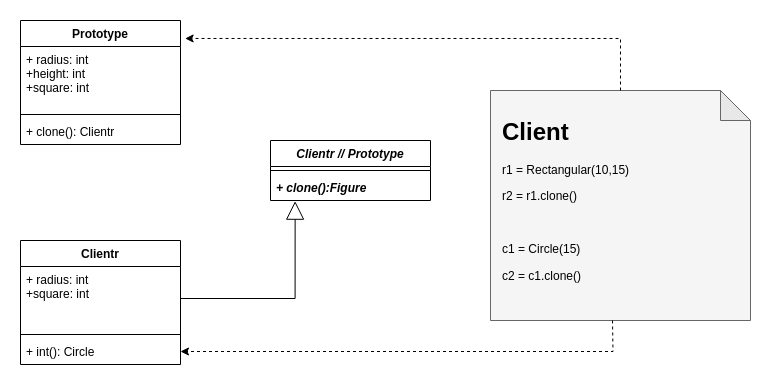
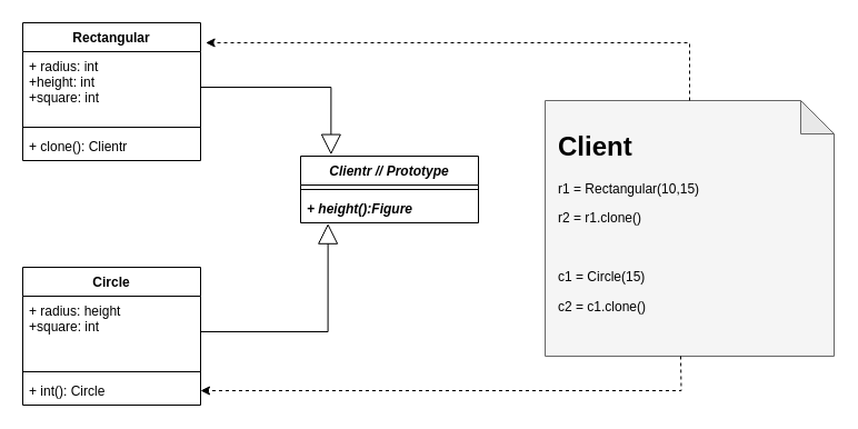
  <mxCell id="0" />
  <mxCell id="1" parent="0" />
  <mxCell id="2" value="Clientr // Prototype" style="swimlane;fontStyle=3;align=center;verticalAlign=top;childLayout=stackLayout;horizontal=1;startSize=26;horizontalStack=0;resizeParent=1;resizeParentMax=0;resizeLast=0;collapsible=1;marginBottom=0;" parent="1" vertex="1"><mxGeometry x="270" y="140" width="160" height="60" as="geometry" /></mxCell>
  <mxCell id="3" value="" style="line;strokeWidth=1;fillColor=none;align=left;verticalAlign=middle;spacingTop=-1;spacingLeft=3;spacingRight=3;rotatable=0;labelPosition=right;points=[];portConstraint=eastwest;strokeColor=inherit;" parent="2" vertex="1"><mxGeometry y="26" width="160" height="8" as="geometry" /></mxCell>
- <mxCell id="4" value="+ clone():Figure" style="text;strokeColor=none;fillColor=none;align=left;verticalAlign=top;spacingLeft=4;spacingRight=4;overflow=hidden;rotatable=0;points=[[0,0.5],[1,0.5]];portConstraint=eastwest;fontStyle=3" parent="2" vertex="1"><mxGeometry y="34" width="160" height="26" as="geometry" /></mxCell>
- <mxCell id="5" value="Prototype" style="swimlane;fontStyle=1;align=center;verticalAlign=top;childLayout=stackLayout;horizontal=1;startSize=26;horizontalStack=0;resizeParent=1;resizeParentMax=0;resizeLast=0;collapsible=1;marginBottom=0;" parent="1" vertex="1"><mxGeometry x="20" y="20" width="160" height="124" as="geometry" /></mxCell>
+ <mxCell id="4" value="+ height():Figure" style="text;strokeColor=none;fillColor=none;align=left;verticalAlign=top;spacingLeft=4;spacingRight=4;overflow=hidden;rotatable=0;points=[[0,0.5],[1,0.5]];portConstraint=eastwest;fontStyle=3" parent="2" vertex="1"><mxGeometry y="34" width="160" height="26" as="geometry" /></mxCell>
+ <mxCell id="5" value="Rectangular" style="swimlane;fontStyle=1;align=center;verticalAlign=top;childLayout=stackLayout;horizontal=1;startSize=26;horizontalStack=0;resizeParent=1;resizeParentMax=0;resizeLast=0;collapsible=1;marginBottom=0;" parent="1" vertex="1"><mxGeometry x="20" y="20" width="160" height="124" as="geometry" /></mxCell>
  <mxCell id="6" value="+ radius: int&#10;+height: int&#10;+square: int" style="text;strokeColor=none;fillColor=none;align=left;verticalAlign=top;spacingLeft=4;spacingRight=4;overflow=hidden;rotatable=0;points=[[0,0.5],[1,0.5]];portConstraint=eastwest;" parent="5" vertex="1"><mxGeometry y="26" width="160" height="64" as="geometry" /></mxCell>
  <mxCell id="7" value="" style="line;strokeWidth=1;fillColor=none;align=left;verticalAlign=middle;spacingTop=-1;spacingLeft=3;spacingRight=3;rotatable=0;labelPosition=right;points=[];portConstraint=eastwest;strokeColor=inherit;" parent="5" vertex="1"><mxGeometry y="90" width="160" height="8" as="geometry" /></mxCell>
  <mxCell id="8" value="+ clone(): Clientr" style="text;strokeColor=none;fillColor=none;align=left;verticalAlign=top;spacingLeft=4;spacingRight=4;overflow=hidden;rotatable=0;points=[[0,0.5],[1,0.5]];portConstraint=eastwest;" parent="5" vertex="1"><mxGeometry y="98" width="160" height="26" as="geometry" /></mxCell>
+ <mxCell id="9" style="edgeStyle=orthogonalEdgeStyle;rounded=0;orthogonalLoop=1;jettySize=auto;html=1;entryX=0.171;entryY=-0.022;entryDx=0;entryDy=0;entryPerimeter=0;endArrow=block;endFill=0;endSize=16;" parent="1" source="6" target="2" edge="1"><mxGeometry relative="1" as="geometry" /></mxCell>
  <mxCell id="10" style="edgeStyle=orthogonalEdgeStyle;rounded=0;orthogonalLoop=1;jettySize=auto;html=1;endArrow=block;endFill=0;entryX=0.154;entryY=1.026;entryDx=0;entryDy=0;entryPerimeter=0;exitX=1;exitY=0.5;exitDx=0;exitDy=0;endSize=16;" parent="1" source="12" target="4" edge="1"><mxGeometry relative="1" as="geometry"><mxPoint x="310" y="210" as="targetPoint" /></mxGeometry></mxCell>
- <mxCell id="11" value="Clientr" style="swimlane;fontStyle=1;align=center;verticalAlign=top;childLayout=stackLayout;horizontal=1;startSize=26;horizontalStack=0;resizeParent=1;resizeParentMax=0;resizeLast=0;collapsible=1;marginBottom=0;" parent="1" vertex="1"><mxGeometry x="20" y="240" width="160" height="124" as="geometry" /></mxCell>
- <mxCell id="12" value="+ radius: int&#10;+square: int" style="text;strokeColor=none;fillColor=none;align=left;verticalAlign=top;spacingLeft=4;spacingRight=4;overflow=hidden;rotatable=0;points=[[0,0.5],[1,0.5]];portConstraint=eastwest;" parent="11" vertex="1"><mxGeometry y="26" width="160" height="64" as="geometry" /></mxCell>
+ <mxCell id="11" value="Circle" style="swimlane;fontStyle=1;align=center;verticalAlign=top;childLayout=stackLayout;horizontal=1;startSize=26;horizontalStack=0;resizeParent=1;resizeParentMax=0;resizeLast=0;collapsible=1;marginBottom=0;" parent="1" vertex="1"><mxGeometry x="20" y="240" width="160" height="124" as="geometry" /></mxCell>
+ <mxCell id="12" value="+ radius: height&#10;+square: int" style="text;strokeColor=none;fillColor=none;align=left;verticalAlign=top;spacingLeft=4;spacingRight=4;overflow=hidden;rotatable=0;points=[[0,0.5],[1,0.5]];portConstraint=eastwest;" parent="11" vertex="1"><mxGeometry y="26" width="160" height="64" as="geometry" /></mxCell>
  <mxCell id="13" value="" style="line;strokeWidth=1;fillColor=none;align=left;verticalAlign=middle;spacingTop=-1;spacingLeft=3;spacingRight=3;rotatable=0;labelPosition=right;points=[];portConstraint=eastwest;strokeColor=inherit;" parent="11" vertex="1"><mxGeometry y="90" width="160" height="8" as="geometry" /></mxCell>
  <mxCell id="14" value="+ int(): Circle" style="text;strokeColor=none;fillColor=none;align=left;verticalAlign=top;spacingLeft=4;spacingRight=4;overflow=hidden;rotatable=0;points=[[0,0.5],[1,0.5]];portConstraint=eastwest;" parent="11" vertex="1"><mxGeometry y="98" width="160" height="26" as="geometry" /></mxCell>
  <mxCell id="15" value="" style="group;" parent="1" vertex="1" connectable="0"><mxGeometry x="490" y="90" width="260" height="230" as="geometry" /></mxCell>
  <mxCell id="16" value="" style="shape=note;whiteSpace=wrap;html=1;backgroundOutline=1;darkOpacity=0.05;fillColor=#f5f5f5;fontColor=#333333;strokeColor=#666666;" parent="15" vertex="1"><mxGeometry width="260" height="230" as="geometry" /></mxCell>
  <mxCell id="17" value="&lt;h1&gt;Client&lt;/h1&gt;&lt;p&gt;r1 = Rectangular(10,15)&lt;/p&gt;&lt;p&gt;r2 = r1.clone()&lt;/p&gt;&lt;p&gt;&lt;br&gt;&lt;/p&gt;&lt;p&gt;c1 = Circle(15)&lt;/p&gt;&lt;p&gt;c2 = c1.clone()&lt;/p&gt;" style="text;html=1;spacing=5;spacingTop=-20;whiteSpace=wrap;overflow=hidden;rounded=0;" parent="15" vertex="1"><mxGeometry x="7" y="22" width="230" height="200" as="geometry" /></mxCell>
  <mxCell id="18" style="edgeStyle=orthogonalEdgeStyle;rounded=0;orthogonalLoop=1;jettySize=auto;html=1;endArrow=classic;endFill=1;dashed=1;dashPattern=12 12;strokeColor=none;" parent="1" source="16" target="14" edge="1"><mxGeometry relative="1" as="geometry" /></mxCell>
  <mxCell id="19" style="edgeStyle=orthogonalEdgeStyle;rounded=0;orthogonalLoop=1;jettySize=auto;html=1;entryX=1.029;entryY=0.145;entryDx=0;entryDy=0;entryPerimeter=0;dashed=1;endArrow=classic;endFill=1;" parent="1" source="16" target="5" edge="1"><mxGeometry relative="1" as="geometry"><Array as="points"><mxPoint x="620" y="38" /></Array></mxGeometry></mxCell>
  <mxCell id="20" style="edgeStyle=orthogonalEdgeStyle;rounded=0;orthogonalLoop=1;jettySize=auto;html=1;entryX=1;entryY=0.5;entryDx=0;entryDy=0;dashed=1;" edge="1" parent="1" target="14"><mxGeometry relative="1" as="geometry"><mxPoint x="612" y="320" as="sourcePoint" /></mxGeometry></mxCell>
